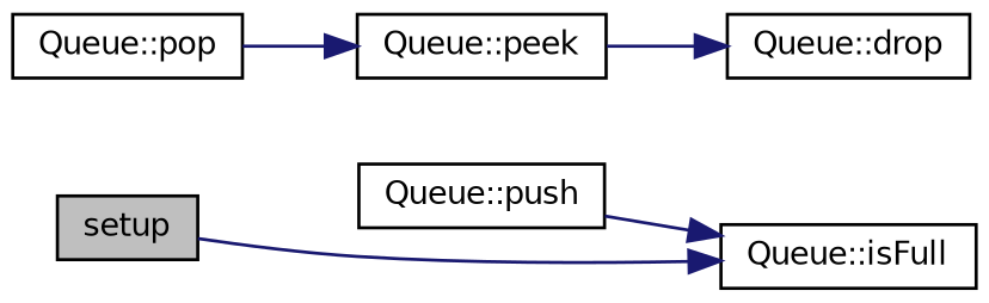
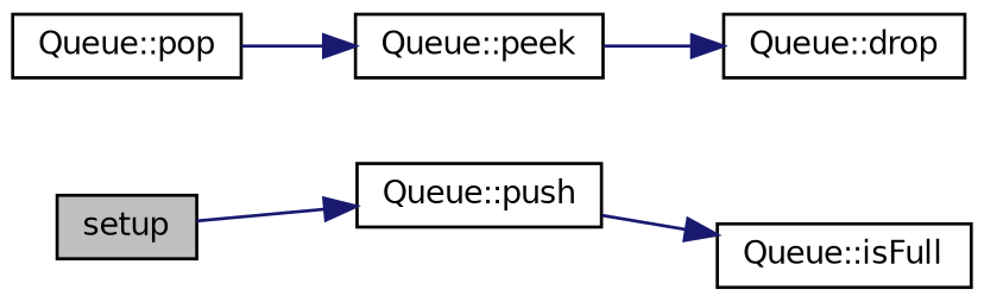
  digraph {
    rankdir=LR
    node [color=black fillcolor=white fontname=Helvetica fontsize=10 shape=record style=filled]
    edge [color=midnightblue fontname=Helvetica fontsize=10 labelfontname=Helvetica labelfontsize=10 style=solid]
    n1 [fillcolor=grey75 fontcolor=black height=0.2 label=setup width=0.4]
    n2 [height=0.2 label="Queue::push" width=0.4]
    n3 [height=0.2 label="Queue::isFull" width=0.4]
    n4 [height=0.2 label="Queue::pop" width=0.4]
    n5 [height=0.2 label="Queue::peek" width=0.4]
    n6 [height=0.2 label="Queue::drop" width=0.4]
-   n1 -> n3
+   n1 -> n2
    n2 -> n3
    n4 -> n5
    n5 -> n6
  }
